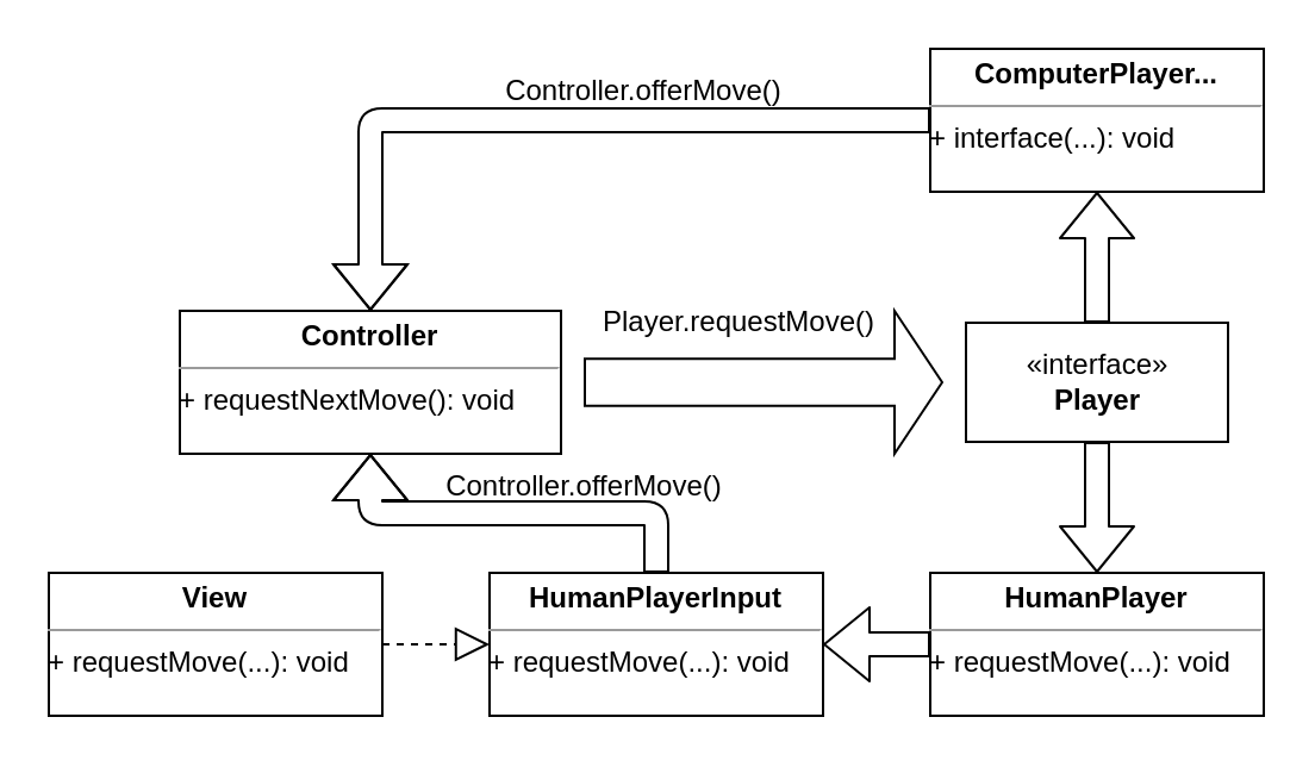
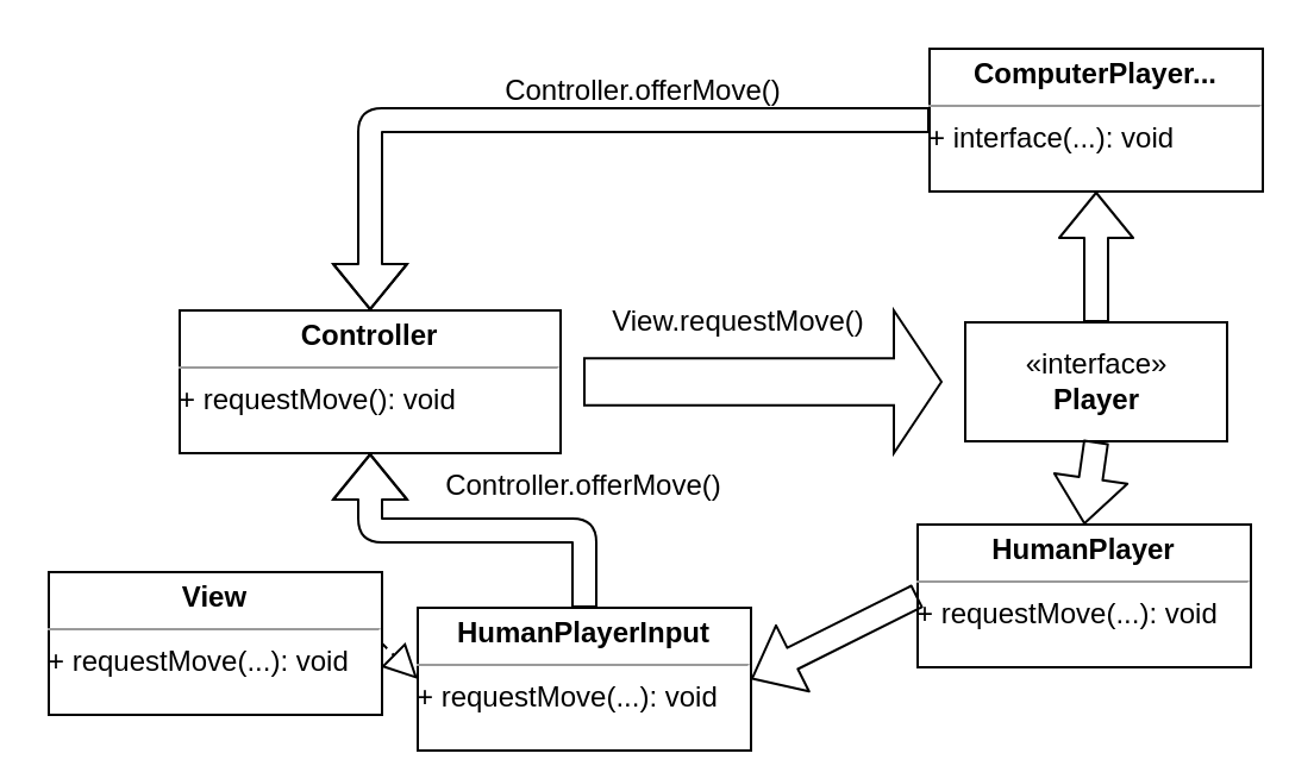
  <mxCell id="0" />
  <mxCell id="1" parent="0" />
- <mxCell id="2" value="&lt;p style=&quot;margin: 0px ; margin-top: 4px ; text-align: center&quot;&gt;&lt;b&gt;Controller&lt;/b&gt;&lt;/p&gt;&lt;hr size=&quot;1&quot;&gt;&lt;div style=&quot;height: 2px&quot;&gt;+ requestNextMove(): void&lt;br&gt;&lt;/div&gt;" style="verticalAlign=top;align=left;overflow=fill;fontSize=12;fontFamily=Helvetica;html=1;" vertex="1" parent="1"><mxGeometry x="75" y="130" width="160" height="60" as="geometry" /></mxCell>
+ <mxCell id="2" value="&lt;p style=&quot;margin: 0px ; margin-top: 4px ; text-align: center&quot;&gt;&lt;b&gt;Controller&lt;/b&gt;&lt;/p&gt;&lt;hr size=&quot;1&quot;&gt;&lt;div style=&quot;height: 2px&quot;&gt;+ requestMove(): void&lt;br&gt;&lt;/div&gt;" style="verticalAlign=top;align=left;overflow=fill;fontSize=12;fontFamily=Helvetica;html=1;" vertex="1" parent="1"><mxGeometry x="75" y="130" width="160" height="60" as="geometry" /></mxCell>
  <mxCell id="3" value="«interface»&lt;br&gt;&lt;b&gt;Player&lt;/b&gt;" style="html=1;" vertex="1" parent="1"><mxGeometry x="405" y="135" width="110" height="50" as="geometry" /></mxCell>
  <mxCell id="4" value="&lt;p style=&quot;margin: 0px ; margin-top: 4px ; text-align: center&quot;&gt;&lt;b&gt;ComputerPlayer...&lt;/b&gt;&lt;br&gt;&lt;/p&gt;&lt;hr size=&quot;1&quot;&gt;&lt;div style=&quot;height: 2px&quot;&gt;+ interface(...): void&lt;/div&gt;" style="verticalAlign=top;align=left;overflow=fill;fontSize=12;fontFamily=Helvetica;html=1;" vertex="1" parent="1"><mxGeometry x="390" y="20" width="140" height="60" as="geometry" /></mxCell>
- <mxCell id="5" value="&lt;p style=&quot;margin: 0px ; margin-top: 4px ; text-align: center&quot;&gt;&lt;b&gt;HumanPlayer&lt;/b&gt;&lt;br&gt;&lt;/p&gt;&lt;hr size=&quot;1&quot;&gt;&lt;div style=&quot;height: 2px&quot;&gt;+ requestMove(...): void&lt;/div&gt;" style="verticalAlign=top;align=left;overflow=fill;fontSize=12;fontFamily=Helvetica;html=1;" vertex="1" parent="1"><mxGeometry x="390" y="240" width="140" height="60" as="geometry" /></mxCell>
- <mxCell id="6" value="&lt;p style=&quot;margin: 0px ; margin-top: 4px ; text-align: center&quot;&gt;&lt;b&gt;HumanPlayerInput&lt;/b&gt;&lt;br&gt;&lt;/p&gt;&lt;hr size=&quot;1&quot;&gt;&lt;div style=&quot;height: 2px&quot;&gt;+ requestMove(...): void&lt;br&gt;&lt;/div&gt;" style="verticalAlign=top;align=left;overflow=fill;fontSize=12;fontFamily=Helvetica;html=1;" vertex="1" parent="1"><mxGeometry x="205" y="240" width="140" height="60" as="geometry" /></mxCell>
+ <mxCell id="5" value="&lt;p style=&quot;margin: 0px ; margin-top: 4px ; text-align: center&quot;&gt;&lt;b&gt;HumanPlayer&lt;/b&gt;&lt;br&gt;&lt;/p&gt;&lt;hr size=&quot;1&quot;&gt;&lt;div style=&quot;height: 2px&quot;&gt;+ requestMove(...): void&lt;/div&gt;" style="verticalAlign=top;align=left;overflow=fill;fontSize=12;fontFamily=Helvetica;html=1;" vertex="1" parent="1"><mxGeometry x="385" y="220" width="140" height="60" as="geometry" /></mxCell>
+ <mxCell id="6" value="&lt;p style=&quot;margin: 0px ; margin-top: 4px ; text-align: center&quot;&gt;&lt;b&gt;HumanPlayerInput&lt;/b&gt;&lt;br&gt;&lt;/p&gt;&lt;hr size=&quot;1&quot;&gt;&lt;div style=&quot;height: 2px&quot;&gt;+ requestMove(...): void&lt;br&gt;&lt;/div&gt;" style="verticalAlign=top;align=left;overflow=fill;fontSize=12;fontFamily=Helvetica;html=1;" vertex="1" parent="1"><mxGeometry x="175" y="255" width="140" height="60" as="geometry" /></mxCell>
  <mxCell id="7" value="&lt;p style=&quot;margin: 0px ; margin-top: 4px ; text-align: center&quot;&gt;&lt;b&gt;View&lt;/b&gt;&lt;br&gt;&lt;/p&gt;&lt;hr size=&quot;1&quot;&gt;&lt;div style=&quot;height: 2px&quot;&gt;+ requestMove(...): void&lt;/div&gt;" style="verticalAlign=top;align=left;overflow=fill;fontSize=12;fontFamily=Helvetica;html=1;" vertex="1" parent="1"><mxGeometry x="20" y="240" width="140" height="60" as="geometry" /></mxCell>
  <mxCell id="8" value="" style="group" vertex="1" connectable="0" parent="1"><mxGeometry x="245" y="125" width="150" height="65" as="geometry" /></mxCell>
  <mxCell id="9" value="" style="html=1;shadow=0;dashed=0;align=center;verticalAlign=middle;shape=mxgraph.arrows2.arrow;dy=0.67;dx=20;notch=0;" vertex="1" parent="8"><mxGeometry y="5" width="150" height="60" as="geometry" /></mxCell>
- <mxCell id="10" value="Player.requestMove()" style="text;html=1;strokeColor=none;fillColor=none;align=center;verticalAlign=middle;whiteSpace=wrap;rounded=0;" vertex="1" parent="8"><mxGeometry width="130" height="20" as="geometry" /></mxCell>
+ <mxCell id="10" value="View.requestMove()" style="text;html=1;strokeColor=none;fillColor=none;align=center;verticalAlign=middle;whiteSpace=wrap;rounded=0;" vertex="1" parent="8"><mxGeometry width="130" height="20" as="geometry" /></mxCell>
  <mxCell id="11" value="" style="endArrow=block;dashed=1;endFill=0;endSize=12;html=1;entryX=0;entryY=0.5;entryDx=0;entryDy=0;exitX=1;exitY=0.5;exitDx=0;exitDy=0;" edge="1" parent="1" source="7" target="6"><mxGeometry width="160" relative="1" as="geometry"><mxPoint y="320" as="sourcePoint" x="25" /><mxPoint x="185" y="320" as="targetPoint" /></mxGeometry></mxCell>
  <mxCell id="12" value="Controller.offerMove()" style="text;html=1;strokeColor=none;fillColor=none;align=center;verticalAlign=middle;whiteSpace=wrap;rounded=0;" vertex="1" parent="1"><mxGeometry x="205" y="28" width="130" height="20" as="geometry" /></mxCell>
  <mxCell id="13" value="" style="shape=flexArrow;endArrow=classic;html=1;entryX=0.5;entryY=0;entryDx=0;entryDy=0;exitX=0;exitY=0.5;exitDx=0;exitDy=0;edgeStyle=orthogonalEdgeStyle;curved=1;" edge="1" parent="1" source="4" target="2"><mxGeometry width="50" height="50" relative="1" as="geometry"><mxPoint y="370" as="sourcePoint" x="25" /><mxPoint x="75" y="320" as="targetPoint" /></mxGeometry></mxCell>
  <mxCell id="14" value="" style="shape=flexArrow;endArrow=classic;html=1;entryX=0.5;entryY=1;entryDx=0;entryDy=0;exitX=0.5;exitY=0;exitDx=0;exitDy=0;edgeStyle=orthogonalEdgeStyle;curved=1;" edge="1" parent="1" source="6" target="2"><mxGeometry width="50" height="50" relative="1" as="geometry"><mxPoint y="370" as="sourcePoint" x="25" /><mxPoint x="75" y="320" as="targetPoint" /></mxGeometry></mxCell>
  <mxCell id="15" value="Controller.offerMove()" style="text;html=1;strokeColor=none;fillColor=none;align=center;verticalAlign=middle;whiteSpace=wrap;rounded=0;" vertex="1" parent="1"><mxGeometry x="180" y="194" width="130" height="20" as="geometry" /></mxCell>
  <mxCell id="16" value="" style="shape=flexArrow;endArrow=classic;html=1;entryX=0.5;entryY=1;entryDx=0;entryDy=0;exitX=0.5;exitY=0;exitDx=0;exitDy=0;" edge="1" parent="1" source="3" target="4"><mxGeometry width="50" height="50" relative="1" as="geometry"><mxPoint y="370" as="sourcePoint" x="25" /><mxPoint x="75" y="320" as="targetPoint" /></mxGeometry></mxCell>
  <mxCell id="17" value="" style="shape=flexArrow;endArrow=classic;html=1;entryX=0.5;entryY=0;entryDx=0;entryDy=0;exitX=0.5;exitY=1;exitDx=0;exitDy=0;" edge="1" parent="1" source="3" target="5"><mxGeometry width="50" height="50" relative="1" as="geometry"><mxPoint y="370" as="sourcePoint" x="25" /><mxPoint x="75" y="320" as="targetPoint" /></mxGeometry></mxCell>
  <mxCell id="18" value="" style="shape=flexArrow;endArrow=classic;html=1;entryX=1;entryY=0.5;entryDx=0;entryDy=0;exitX=0;exitY=0.5;exitDx=0;exitDy=0;" edge="1" parent="1" source="5" target="6"><mxGeometry width="50" height="50" relative="1" as="geometry"><mxPoint y="370" as="sourcePoint" x="25" /><mxPoint x="75" y="320" as="targetPoint" /></mxGeometry></mxCell>
